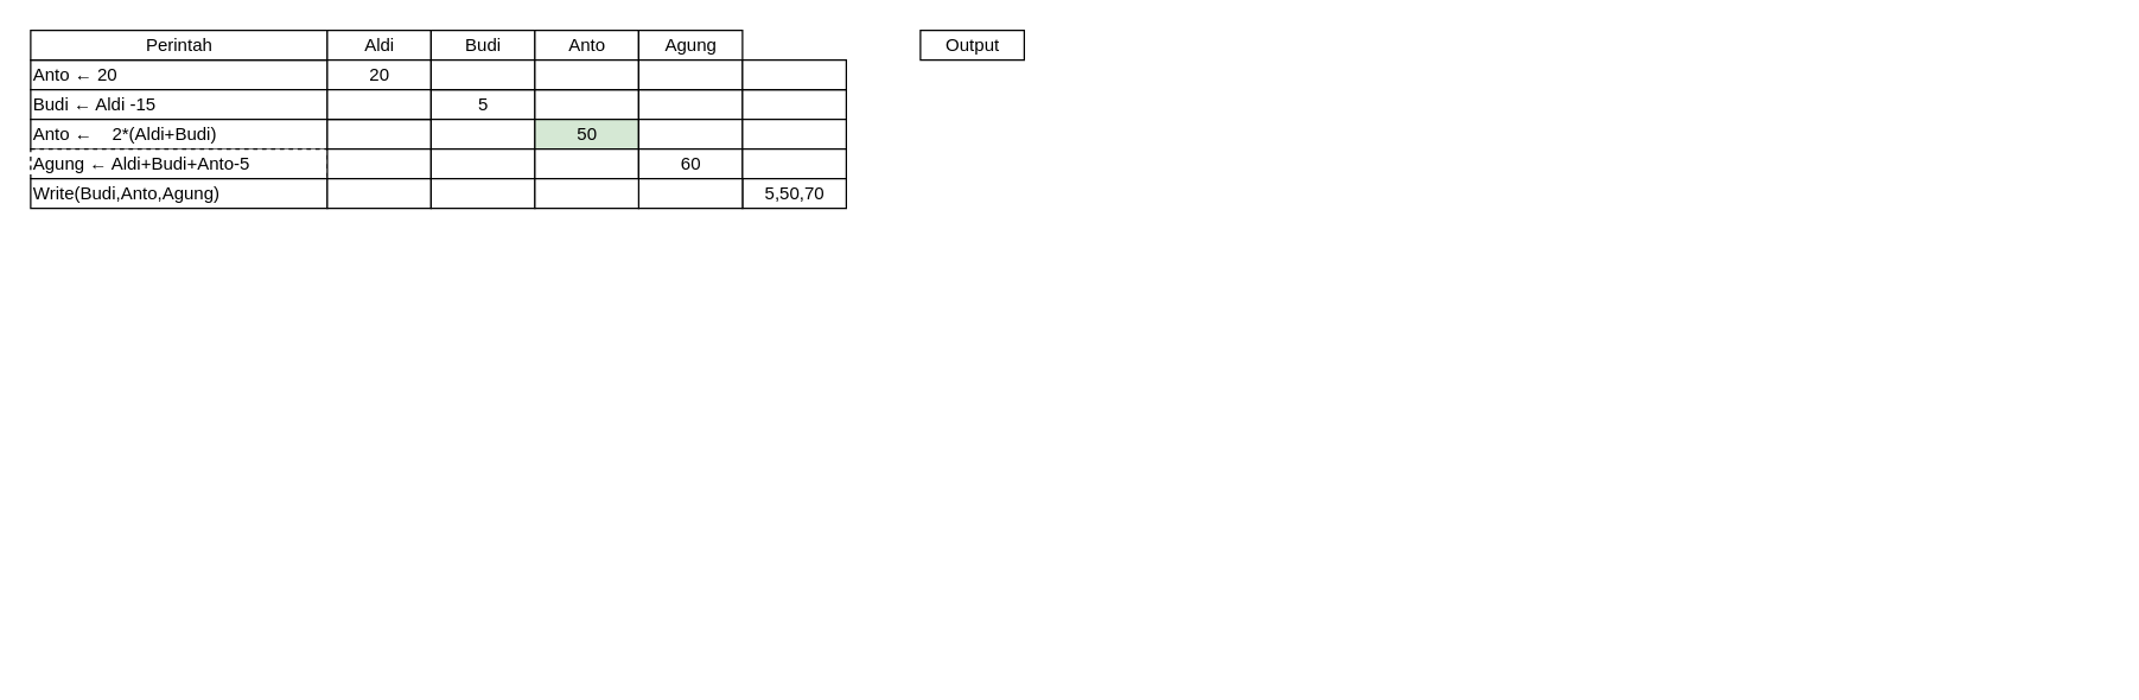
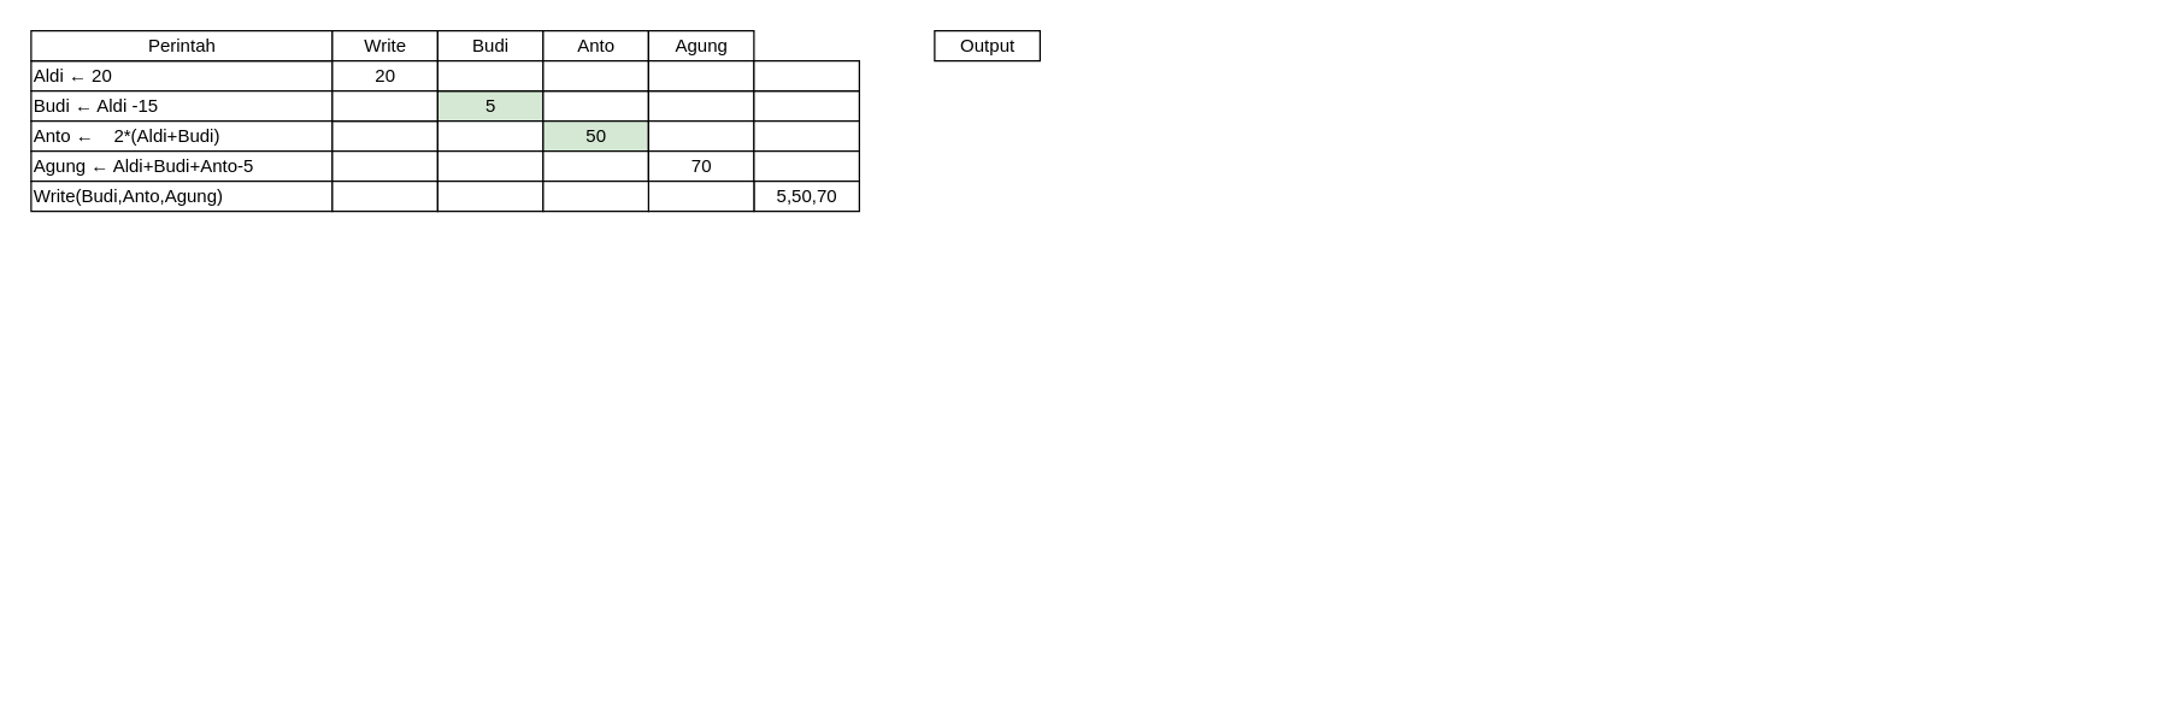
  <mxCell id="0" style=";html=1;" />
  <mxCell id="1" style=";html=1;" parent="0" />
- <mxCell id="2" value="Anto ← 20" style="align=left;strokeColor=#000000;html=1;" parent="1" vertex="1"><mxGeometry x="20" y="40" width="200" height="20" as="geometry" /></mxCell>
+ <mxCell id="2" value="Aldi ← 20" style="align=left;strokeColor=#000000;html=1;" parent="1" vertex="1"><mxGeometry x="20" y="40" width="200" height="20" as="geometry" /></mxCell>
  <mxCell id="3" value="Budi ← Aldi -15" style="align=left;strokeColor=#000000;html=1;" parent="1" vertex="1"><mxGeometry x="20" y="60" width="200" height="20" as="geometry" /></mxCell>
  <mxCell id="4" value="Anto ←&lt;span style=&quot;white-space: pre;&quot;&gt;&#09;&lt;/span&gt;2*(Aldi+Budi)" style="align=left;strokeColor=#000000;html=1;" parent="1" vertex="1"><mxGeometry x="20" y="80" width="200" height="20" as="geometry" /></mxCell>
- <mxCell id="5" value="Agung ← Aldi+Budi+Anto-5" style="align=left;strokeColor=#000000;html=1;dashed=1;" parent="1" vertex="1"><mxGeometry x="20" y="100" width="200" height="20" as="geometry" /></mxCell>
+ <mxCell id="5" value="Agung ← Aldi+Budi+Anto-5" style="align=left;strokeColor=#000000;html=1;" parent="1" vertex="1"><mxGeometry x="20" y="100" width="200" height="20" as="geometry" /></mxCell>
  <mxCell id="6" value="Perintah" style="strokeWidth=1;fontStyle=0;html=1;" parent="1" vertex="1"><mxGeometry x="20" y="20" width="200" height="20" as="geometry" /></mxCell>
- <mxCell id="7" value="&lt;div&gt;Aldi&lt;/div&gt;" style="strokeWidth=1;fontStyle=0;html=1;" parent="1" vertex="1"><mxGeometry x="220" y="20" width="70" height="20" as="geometry" /></mxCell>
+ <mxCell id="7" value="&lt;div&gt;Write&lt;/div&gt;" style="strokeWidth=1;fontStyle=0;html=1;" parent="1" vertex="1"><mxGeometry x="220" y="20" width="70" height="20" as="geometry" /></mxCell>
  <mxCell id="8" value="20" style="strokeWidth=1;fontStyle=0;html=1;" parent="1" vertex="1"><mxGeometry x="220" y="40" width="70" height="20" as="geometry" /></mxCell>
  <mxCell id="9" value="" style="strokeWidth=1;fontStyle=0;html=1;" parent="1" vertex="1"><mxGeometry x="220" y="80" width="70" height="20" as="geometry" /></mxCell>
  <mxCell id="10" value="Write(Budi,Anto,Agung)" style="align=left;strokeColor=#000000;html=1;" parent="1" vertex="1"><mxGeometry x="20" y="120" width="200" height="20" as="geometry" /></mxCell>
  <mxCell id="11" value="" style="strokeWidth=1;fontStyle=0;html=1;" vertex="1" parent="1"><mxGeometry x="220" y="60" width="70" height="20" as="geometry" /></mxCell>
  <mxCell id="12" value="" style="strokeWidth=1;fontStyle=0;html=1;" vertex="1" parent="1"><mxGeometry x="220" y="100" width="70" height="20" as="geometry" /></mxCell>
  <mxCell id="13" value="" style="strokeWidth=1;fontStyle=0;html=1;" vertex="1" parent="1"><mxGeometry x="220" y="120" width="70" height="20" as="geometry" /></mxCell>
  <mxCell id="14" value="Budi" style="strokeWidth=1;fontStyle=0;html=1;" vertex="1" parent="1"><mxGeometry x="290" y="20" width="70" height="20" as="geometry" /></mxCell>
- <mxCell id="15" value="5" style="strokeWidth=1;fontStyle=0;html=1;" vertex="1" parent="1"><mxGeometry x="290" y="60" width="70" height="20" as="geometry" /></mxCell>
+ <mxCell id="15" value="5" style="strokeWidth=1;fontStyle=0;html=1;fillColor=#d5e8d4;" vertex="1" parent="1"><mxGeometry x="290" y="60" width="70" height="20" as="geometry" /></mxCell>
  <mxCell id="16" value="" style="strokeWidth=1;fontStyle=0;html=1;" vertex="1" parent="1"><mxGeometry x="290" y="40" width="70" height="20" as="geometry" /></mxCell>
  <mxCell id="17" value="" style="strokeWidth=1;fontStyle=0;html=1;" vertex="1" parent="1"><mxGeometry x="290" y="80" width="70" height="20" as="geometry" /></mxCell>
  <mxCell id="18" value="Anto" style="strokeWidth=1;fontStyle=0;html=1;" vertex="1" parent="1"><mxGeometry x="360" y="20" width="70" height="20" as="geometry" /></mxCell>
  <mxCell id="19" value="" style="strokeWidth=1;fontStyle=0;html=1;" vertex="1" parent="1"><mxGeometry x="360" y="60" width="70" height="20" as="geometry" /></mxCell>
  <mxCell id="20" value="" style="strokeWidth=1;fontStyle=0;html=1;" vertex="1" parent="1"><mxGeometry x="360" y="40" width="70" height="20" as="geometry" /></mxCell>
  <mxCell id="21" value="50" style="strokeWidth=1;fontStyle=0;html=1;fillColor=#d5e8d4;" vertex="1" parent="1"><mxGeometry x="360" y="80" width="70" height="20" as="geometry" /></mxCell>
  <mxCell id="22" value="Agung" style="strokeWidth=1;fontStyle=0;html=1;" vertex="1" parent="1"><mxGeometry x="430" y="20" width="70" height="20" as="geometry" /></mxCell>
  <mxCell id="23" value="" style="strokeWidth=1;fontStyle=0;html=1;" vertex="1" parent="1"><mxGeometry x="430" y="60" width="70" height="20" as="geometry" /></mxCell>
  <mxCell id="24" value="" style="strokeWidth=1;fontStyle=0;html=1;" vertex="1" parent="1"><mxGeometry x="430" y="40" width="70" height="20" as="geometry" /></mxCell>
  <mxCell id="25" value="" style="strokeWidth=1;fontStyle=0;html=1;" vertex="1" parent="1"><mxGeometry x="430" y="80" width="70" height="20" as="geometry" /></mxCell>
  <mxCell id="26" value="Output" style="strokeWidth=1;fontStyle=0;html=1;" vertex="1" parent="1"><mxGeometry x="620" y="20" width="70" height="20" as="geometry" /></mxCell>
  <mxCell id="27" value="" style="strokeWidth=1;fontStyle=0;html=1;" vertex="1" parent="1"><mxGeometry x="500" y="60" width="70" height="20" as="geometry" /></mxCell>
  <mxCell id="28" value="" style="strokeWidth=1;fontStyle=0;html=1;" vertex="1" parent="1"><mxGeometry x="500" y="40" width="70" height="20" as="geometry" /></mxCell>
  <mxCell id="29" value="" style="strokeWidth=1;fontStyle=0;html=1;" vertex="1" parent="1"><mxGeometry x="500" y="80" width="70" height="20" as="geometry" /></mxCell>
  <mxCell id="30" value="" style="strokeWidth=1;fontStyle=0;html=1;" vertex="1" parent="1"><mxGeometry x="290" y="100" width="70" height="20" as="geometry" /></mxCell>
  <mxCell id="31" value="" style="strokeWidth=1;fontStyle=0;html=1;" vertex="1" parent="1"><mxGeometry x="360" y="100" width="70" height="20" as="geometry" /></mxCell>
- <mxCell id="32" value="60" style="strokeWidth=1;fontStyle=0;html=1;" vertex="1" parent="1"><mxGeometry x="430" y="100" width="70" height="20" as="geometry" /></mxCell>
+ <mxCell id="32" value="70" style="strokeWidth=1;fontStyle=0;html=1;" vertex="1" parent="1"><mxGeometry x="430" y="100" width="70" height="20" as="geometry" /></mxCell>
  <mxCell id="33" value="" style="strokeWidth=1;fontStyle=0;html=1;" vertex="1" parent="1"><mxGeometry x="500" y="100" width="70" height="20" as="geometry" /></mxCell>
  <mxCell id="34" value="5,50,70" style="strokeWidth=1;fontStyle=0;html=1;" vertex="1" parent="1"><mxGeometry x="500" y="120" width="70" height="20" as="geometry" /></mxCell>
  <mxCell id="35" value="" style="strokeWidth=1;fontStyle=0;html=1;" vertex="1" parent="1"><mxGeometry x="430" y="120" width="70" height="20" as="geometry" /></mxCell>
  <mxCell id="36" value="" style="strokeWidth=1;fontStyle=0;html=1;" vertex="1" parent="1"><mxGeometry x="290" y="120" width="70" height="20" as="geometry" /></mxCell>
  <mxCell id="37" value="" style="strokeWidth=1;fontStyle=0;html=1;" vertex="1" parent="1"><mxGeometry x="360" y="120" width="70" height="20" as="geometry" /></mxCell>
  <mxCell id="38" value="" style="text;whiteSpace=wrap;html=1;" vertex="1" parent="1"><mxGeometry x="1360" y="400" width="60" height="50" as="geometry" /></mxCell>
